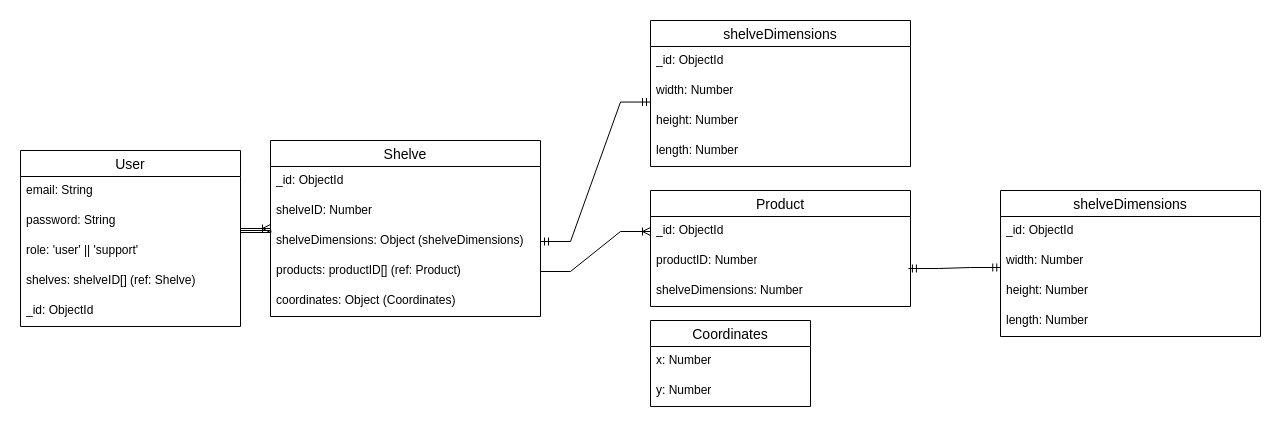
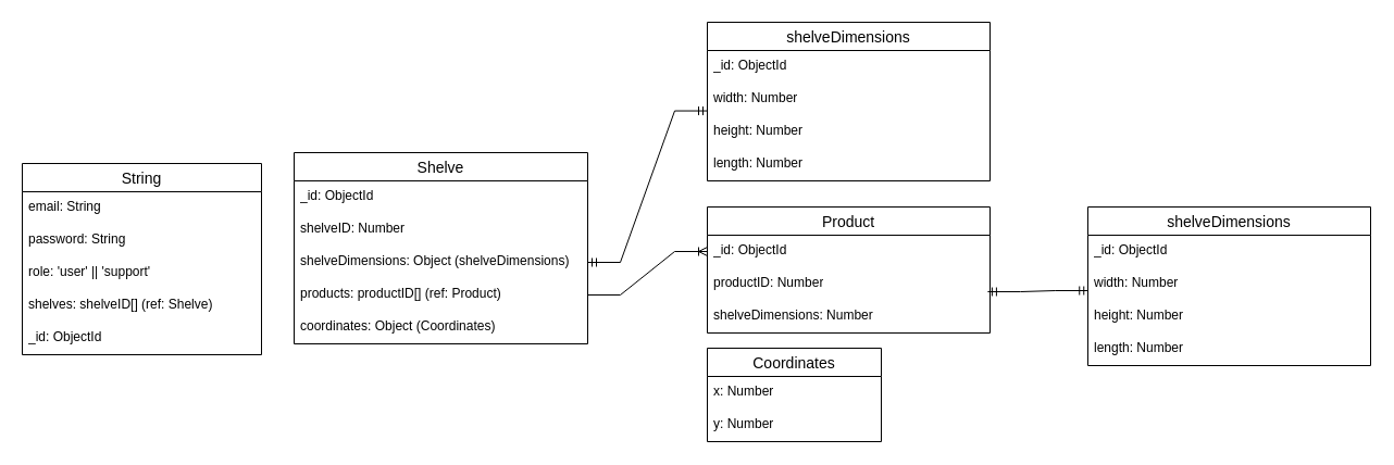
  <mxCell id="0" />
  <mxCell id="1" parent="0" />
- <mxCell id="2" value="User" style="swimlane;fontStyle=0;childLayout=stackLayout;horizontal=1;startSize=26;horizontalStack=0;resizeParent=1;resizeParentMax=0;resizeLast=0;collapsible=1;marginBottom=0;align=center;fontSize=14;" parent="1" vertex="1"><mxGeometry x="20" y="150" width="220" height="176" as="geometry" /></mxCell>
+ <mxCell id="2" value="String" style="swimlane;fontStyle=0;childLayout=stackLayout;horizontal=1;startSize=26;horizontalStack=0;resizeParent=1;resizeParentMax=0;resizeLast=0;collapsible=1;marginBottom=0;align=center;fontSize=14;" parent="1" vertex="1"><mxGeometry x="20" y="150" width="220" height="176" as="geometry" /></mxCell>
  <mxCell id="3" value="email: String" style="text;strokeColor=none;fillColor=none;spacingLeft=4;spacingRight=4;overflow=hidden;rotatable=0;points=[[0,0.5],[1,0.5]];portConstraint=eastwest;fontSize=12;whiteSpace=wrap;html=1;" parent="2" vertex="1"><mxGeometry y="26" width="220" height="30" as="geometry" /></mxCell>
  <mxCell id="4" value="password: String" style="text;strokeColor=none;fillColor=none;spacingLeft=4;spacingRight=4;overflow=hidden;rotatable=0;points=[[0,0.5],[1,0.5]];portConstraint=eastwest;fontSize=12;whiteSpace=wrap;html=1;" parent="2" vertex="1"><mxGeometry y="56" width="220" height="30" as="geometry" /></mxCell>
  <mxCell id="5" value="role: 'user' || 'support&lt;span style=&quot;background-color: initial;&quot;&gt;'&lt;/span&gt;" style="text;strokeColor=none;fillColor=none;spacingLeft=4;spacingRight=4;overflow=hidden;rotatable=0;points=[[0,0.5],[1,0.5]];portConstraint=eastwest;fontSize=12;whiteSpace=wrap;html=1;" parent="2" vertex="1"><mxGeometry y="86" width="220" height="30" as="geometry" /></mxCell>
  <mxCell id="6" value="shelves: shelveID[] (ref: Shelve)" style="text;strokeColor=none;fillColor=none;spacingLeft=4;spacingRight=4;overflow=hidden;rotatable=0;points=[[0,0.5],[1,0.5]];portConstraint=eastwest;fontSize=12;whiteSpace=wrap;html=1;" parent="2" vertex="1"><mxGeometry y="116" width="220" height="30" as="geometry" /></mxCell>
  <mxCell id="7" value="_id: ObjectId" style="text;strokeColor=none;fillColor=none;spacingLeft=4;spacingRight=4;overflow=hidden;rotatable=0;points=[[0,0.5],[1,0.5]];portConstraint=eastwest;fontSize=12;whiteSpace=wrap;html=1;" vertex="1" parent="2"><mxGeometry y="146" width="220" height="30" as="geometry" /></mxCell>
  <mxCell id="8" value="Shelve" style="swimlane;fontStyle=0;childLayout=stackLayout;horizontal=1;startSize=26;horizontalStack=0;resizeParent=1;resizeParentMax=0;resizeLast=0;collapsible=1;marginBottom=0;align=center;fontSize=14;" parent="1" vertex="1"><mxGeometry x="270" y="140" width="270" height="176" as="geometry" /></mxCell>
  <mxCell id="9" value="_id: ObjectId" style="text;strokeColor=none;fillColor=none;spacingLeft=4;spacingRight=4;overflow=hidden;rotatable=0;points=[[0,0.5],[1,0.5]];portConstraint=eastwest;fontSize=12;whiteSpace=wrap;html=1;" parent="8" vertex="1"><mxGeometry y="26" width="270" height="30" as="geometry" /></mxCell>
  <mxCell id="10" value="shelveID: Number" style="text;strokeColor=none;fillColor=none;spacingLeft=4;spacingRight=4;overflow=hidden;rotatable=0;points=[[0,0.5],[1,0.5]];portConstraint=eastwest;fontSize=12;whiteSpace=wrap;html=1;" vertex="1" parent="8"><mxGeometry y="56" width="270" height="30" as="geometry" /></mxCell>
  <mxCell id="11" value="shelveDimensions: Object (shelveDimensions)" style="text;strokeColor=none;fillColor=none;spacingLeft=4;spacingRight=4;overflow=hidden;rotatable=0;points=[[0,0.5],[1,0.5]];portConstraint=eastwest;fontSize=12;whiteSpace=wrap;html=1;" vertex="1" parent="8"><mxGeometry y="86" width="270" height="30" as="geometry" /></mxCell>
  <mxCell id="12" value="products: productID[] (ref:&amp;nbsp;Product)" style="text;strokeColor=none;fillColor=none;spacingLeft=4;spacingRight=4;overflow=hidden;rotatable=0;points=[[0,0.5],[1,0.5]];portConstraint=eastwest;fontSize=12;whiteSpace=wrap;html=1;" vertex="1" parent="8"><mxGeometry y="116" width="270" height="30" as="geometry" /></mxCell>
  <mxCell id="13" value="coordinates: Object (Coordinates)" style="text;strokeColor=none;fillColor=none;spacingLeft=4;spacingRight=4;overflow=hidden;rotatable=0;points=[[0,0.5],[1,0.5]];portConstraint=eastwest;fontSize=12;whiteSpace=wrap;html=1;" parent="8" vertex="1"><mxGeometry y="146" width="270" height="30" as="geometry" /></mxCell>
  <mxCell id="14" value="Product" style="swimlane;fontStyle=0;childLayout=stackLayout;horizontal=1;startSize=26;horizontalStack=0;resizeParent=1;resizeParentMax=0;resizeLast=0;collapsible=1;marginBottom=0;align=center;fontSize=14;" parent="1" vertex="1"><mxGeometry x="650" y="190" width="260" height="116" as="geometry" /></mxCell>
  <mxCell id="15" value="_id: ObjectId" style="text;strokeColor=none;fillColor=none;spacingLeft=4;spacingRight=4;overflow=hidden;rotatable=0;points=[[0,0.5],[1,0.5]];portConstraint=eastwest;fontSize=12;whiteSpace=wrap;html=1;" parent="14" vertex="1"><mxGeometry y="26" width="260" height="30" as="geometry" /></mxCell>
  <mxCell id="16" value="productID: Number" style="text;strokeColor=none;fillColor=none;spacingLeft=4;spacingRight=4;overflow=hidden;rotatable=0;points=[[0,0.5],[1,0.5]];portConstraint=eastwest;fontSize=12;whiteSpace=wrap;html=1;" vertex="1" parent="14"><mxGeometry y="56" width="260" height="30" as="geometry" /></mxCell>
  <mxCell id="17" value="shelveDimensions: Number" style="text;strokeColor=none;fillColor=none;spacingLeft=4;spacingRight=4;overflow=hidden;rotatable=0;points=[[0,0.5],[1,0.5]];portConstraint=eastwest;fontSize=12;whiteSpace=wrap;html=1;" vertex="1" parent="14"><mxGeometry y="86" width="260" height="30" as="geometry" /></mxCell>
  <mxCell id="18" value="" style="edgeStyle=entityRelationEdgeStyle;fontSize=12;html=1;endArrow=ERoneToMany;rounded=0;entryX=0;entryY=0.5;entryDx=0;entryDy=0;exitX=1;exitY=0.5;exitDx=0;exitDy=0;" parent="1" target="15" edge="1" source="12"><mxGeometry width="100" height="100" relative="1" as="geometry"><mxPoint x="700" y="230" as="sourcePoint" /><mxPoint x="550" y="210" as="targetPoint" /></mxGeometry></mxCell>
- <mxCell id="19" value="" style="edgeStyle=entityRelationEdgeStyle;fontSize=12;html=1;endArrow=ERoneToMany;rounded=0;exitX=1.002;exitY=0.867;exitDx=0;exitDy=0;exitPerimeter=0;entryX=0;entryY=0.5;entryDx=0;entryDy=0;" edge="1" parent="1" source="4" target="8"><mxGeometry width="100" height="100" relative="1" as="geometry"><mxPoint x="519.62" y="233.88" as="sourcePoint" /><mxPoint x="570" y="233" as="targetPoint" /></mxGeometry></mxCell>
  <mxCell id="20" value="Coordinates" style="swimlane;fontStyle=0;childLayout=stackLayout;horizontal=1;startSize=26;horizontalStack=0;resizeParent=1;resizeParentMax=0;resizeLast=0;collapsible=1;marginBottom=0;align=center;fontSize=14;" vertex="1" parent="1"><mxGeometry x="650" y="320" width="160" height="86" as="geometry" /></mxCell>
  <mxCell id="21" value="x: Number" style="text;strokeColor=none;fillColor=none;spacingLeft=4;spacingRight=4;overflow=hidden;rotatable=0;points=[[0,0.5],[1,0.5]];portConstraint=eastwest;fontSize=12;whiteSpace=wrap;html=1;" vertex="1" parent="20"><mxGeometry y="26" width="160" height="30" as="geometry" /></mxCell>
  <mxCell id="22" value="y: Number" style="text;strokeColor=none;fillColor=none;spacingLeft=4;spacingRight=4;overflow=hidden;rotatable=0;points=[[0,0.5],[1,0.5]];portConstraint=eastwest;fontSize=12;whiteSpace=wrap;html=1;" vertex="1" parent="20"><mxGeometry y="56" width="160" height="30" as="geometry" /></mxCell>
  <mxCell id="23" value="shelveDimensions" style="swimlane;fontStyle=0;childLayout=stackLayout;horizontal=1;startSize=26;horizontalStack=0;resizeParent=1;resizeParentMax=0;resizeLast=0;collapsible=1;marginBottom=0;align=center;fontSize=14;" vertex="1" parent="1"><mxGeometry x="650" y="20" width="260" height="146" as="geometry" /></mxCell>
  <mxCell id="24" value="_id: ObjectId" style="text;strokeColor=none;fillColor=none;spacingLeft=4;spacingRight=4;overflow=hidden;rotatable=0;points=[[0,0.5],[1,0.5]];portConstraint=eastwest;fontSize=12;whiteSpace=wrap;html=1;" vertex="1" parent="23"><mxGeometry y="26" width="260" height="30" as="geometry" /></mxCell>
  <mxCell id="25" value="width: Number" style="text;strokeColor=none;fillColor=none;spacingLeft=4;spacingRight=4;overflow=hidden;rotatable=0;points=[[0,0.5],[1,0.5]];portConstraint=eastwest;fontSize=12;whiteSpace=wrap;html=1;" vertex="1" parent="23"><mxGeometry y="56" width="260" height="30" as="geometry" /></mxCell>
  <mxCell id="26" value="height: Number" style="text;strokeColor=none;fillColor=none;spacingLeft=4;spacingRight=4;overflow=hidden;rotatable=0;points=[[0,0.5],[1,0.5]];portConstraint=eastwest;fontSize=12;whiteSpace=wrap;html=1;" vertex="1" parent="23"><mxGeometry y="86" width="260" height="30" as="geometry" /></mxCell>
  <mxCell id="27" value="length: Number" style="text;strokeColor=none;fillColor=none;spacingLeft=4;spacingRight=4;overflow=hidden;rotatable=0;points=[[0,0.5],[1,0.5]];portConstraint=eastwest;fontSize=12;whiteSpace=wrap;html=1;" vertex="1" parent="23"><mxGeometry y="116" width="260" height="30" as="geometry" /></mxCell>
  <mxCell id="28" value="" style="edgeStyle=entityRelationEdgeStyle;fontSize=12;html=1;endArrow=ERmandOne;startArrow=ERmandOne;rounded=0;entryX=0;entryY=-0.148;entryDx=0;entryDy=0;entryPerimeter=0;exitX=1;exitY=0.5;exitDx=0;exitDy=0;" edge="1" parent="1" source="11" target="26"><mxGeometry width="100" height="100" relative="1" as="geometry"><mxPoint x="500" y="300" as="sourcePoint" /><mxPoint x="600" y="200" as="targetPoint" /></mxGeometry></mxCell>
  <mxCell id="29" value="shelveDimensions" style="swimlane;fontStyle=0;childLayout=stackLayout;horizontal=1;startSize=26;horizontalStack=0;resizeParent=1;resizeParentMax=0;resizeLast=0;collapsible=1;marginBottom=0;align=center;fontSize=14;" vertex="1" parent="1"><mxGeometry x="1000" y="190" width="260" height="146" as="geometry" /></mxCell>
  <mxCell id="30" value="_id: ObjectId" style="text;strokeColor=none;fillColor=none;spacingLeft=4;spacingRight=4;overflow=hidden;rotatable=0;points=[[0,0.5],[1,0.5]];portConstraint=eastwest;fontSize=12;whiteSpace=wrap;html=1;" vertex="1" parent="29"><mxGeometry y="26" width="260" height="30" as="geometry" /></mxCell>
  <mxCell id="31" value="width: Number" style="text;strokeColor=none;fillColor=none;spacingLeft=4;spacingRight=4;overflow=hidden;rotatable=0;points=[[0,0.5],[1,0.5]];portConstraint=eastwest;fontSize=12;whiteSpace=wrap;html=1;" vertex="1" parent="29"><mxGeometry y="56" width="260" height="30" as="geometry" /></mxCell>
  <mxCell id="32" value="height: Number" style="text;strokeColor=none;fillColor=none;spacingLeft=4;spacingRight=4;overflow=hidden;rotatable=0;points=[[0,0.5],[1,0.5]];portConstraint=eastwest;fontSize=12;whiteSpace=wrap;html=1;" vertex="1" parent="29"><mxGeometry y="86" width="260" height="30" as="geometry" /></mxCell>
  <mxCell id="33" value="length: Number" style="text;strokeColor=none;fillColor=none;spacingLeft=4;spacingRight=4;overflow=hidden;rotatable=0;points=[[0,0.5],[1,0.5]];portConstraint=eastwest;fontSize=12;whiteSpace=wrap;html=1;" vertex="1" parent="29"><mxGeometry y="116" width="260" height="30" as="geometry" /></mxCell>
  <mxCell id="34" value="" style="edgeStyle=entityRelationEdgeStyle;fontSize=12;html=1;endArrow=ERmandOne;startArrow=ERmandOne;rounded=0;entryX=0.001;entryY=0.7;entryDx=0;entryDy=0;entryPerimeter=0;exitX=0.992;exitY=0.734;exitDx=0;exitDy=0;exitPerimeter=0;" edge="1" parent="1" source="16" target="31"><mxGeometry width="100" height="100" relative="1" as="geometry"><mxPoint x="690" y="340" as="sourcePoint" /><mxPoint x="790" y="240" as="targetPoint" /></mxGeometry></mxCell>
